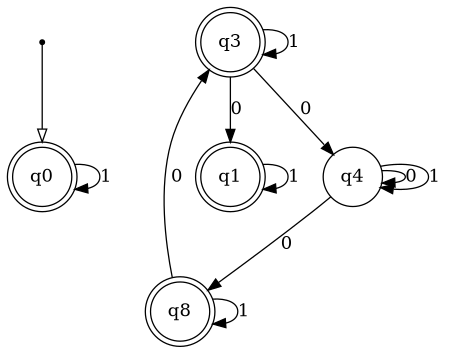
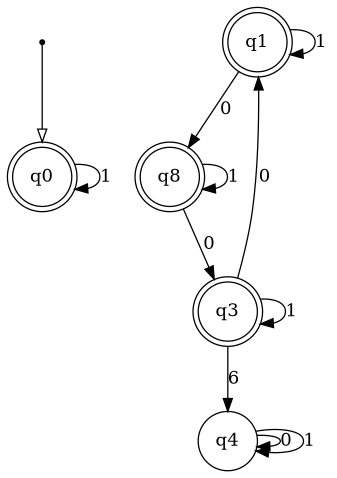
  digraph {
    node [shape=doublecircle]
    __start [shape=point]
    q0
    q1
    n4 [label=q8]
    q3
    q4 [shape=circle]
    __start -> q0 [arrowhead=empty]
    q0 -> q0 [label=1]
    q1 -> q1 [label=1]
-   q4 -> n4 [label=0]
+   q1 -> n4 [label=0]
    n4 -> n4 [label=1]
    n4 -> q3 [label=0]
    q3 -> q1 [label=0]
    q3 -> q3 [label=1]
-   q3 -> q4 [label=0]
+   q3 -> q4 [label=6]
    q4 -> q4 [label=0]
    q4 -> q4 [label=1]
  }
